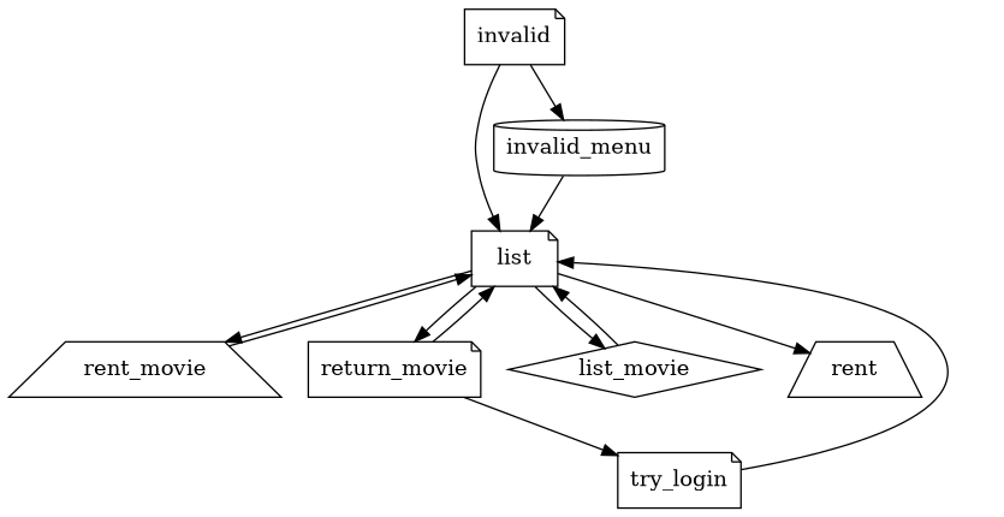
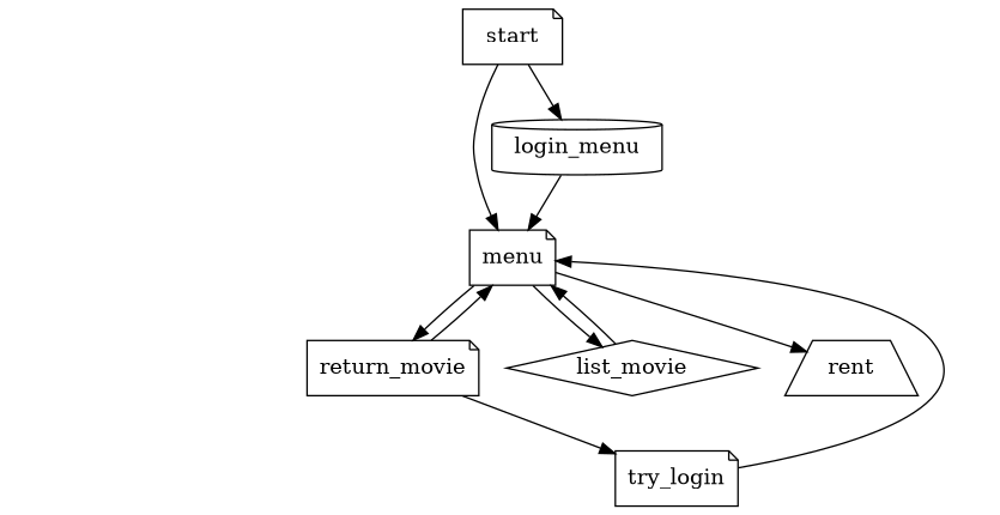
  digraph {
    node [shape=note]
-   n1 [label=invalid]
-   n2 [label=list]
-   n3 [label=invalid_menu shape=cylinder]
-   n4 [label=rent_movie shape=trapezium]
+   n1 [label=start]
+   n2 [label=menu]
+   n3 [label=login_menu shape=cylinder]
    n5 [label=return_movie]
    n6 [label=list_movie shape=diamond]
    n7 [label=rent shape=trapezium]
    n8 [label=try_login]
    n1 -> n2
    n1 -> n3
-   n2 -> n4
    n2 -> n5
    n2 -> n6
    n2 -> n7
    n3 -> n2
-   n4 -> n2
    n5 -> n2
    n5 -> n8
    n6 -> n2
    n8 -> n2
  }
